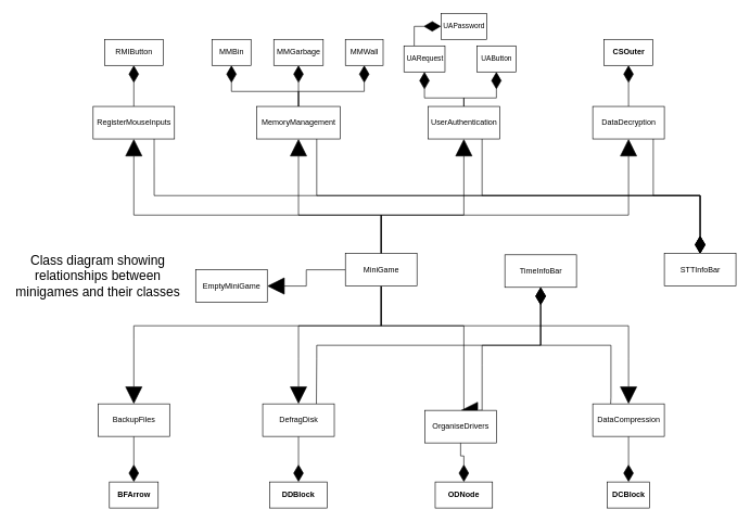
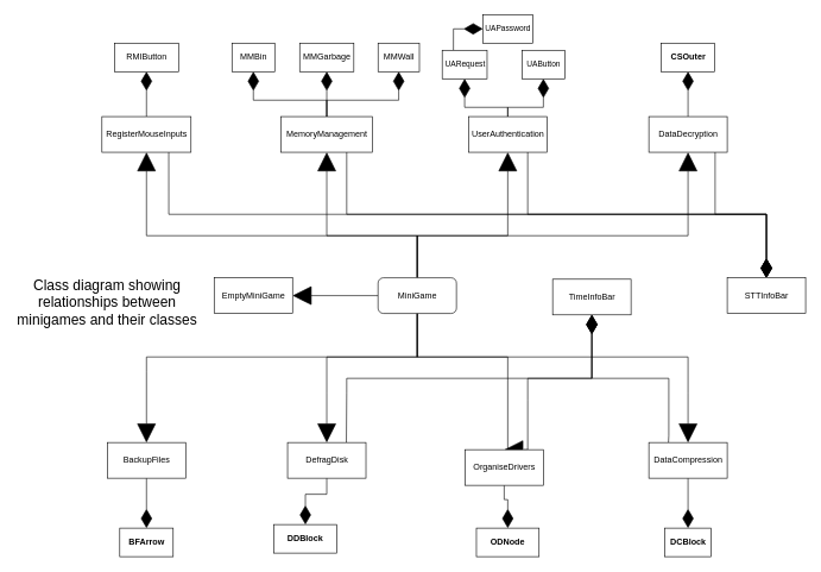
  <mxCell id="0" />
  <mxCell id="1" parent="0" />
  <mxCell id="2" style="edgeStyle=orthogonalEdgeStyle;shape=connector;rounded=0;orthogonalLoop=1;jettySize=auto;html=1;entryX=0.5;entryY=0;entryDx=0;entryDy=0;labelBackgroundColor=default;strokeColor=default;align=center;verticalAlign=middle;fontFamily=Helvetica;fontSize=11;fontColor=default;endArrow=block;endFill=1;endSize=24;exitX=0.5;exitY=1;exitDx=0;exitDy=0;" parent="1" source="30" target="37" edge="1"><mxGeometry relative="1" as="geometry"><Array as="points"><mxPoint x="585" y="500" /><mxPoint x="205" y="500" /><mxPoint x="205" y="520" /></Array></mxGeometry></mxCell>
  <mxCell id="3" style="edgeStyle=orthogonalEdgeStyle;shape=connector;rounded=0;orthogonalLoop=1;jettySize=auto;html=1;entryX=0.5;entryY=0;entryDx=0;entryDy=0;labelBackgroundColor=default;strokeColor=default;align=center;verticalAlign=middle;fontFamily=Helvetica;fontSize=11;fontColor=default;endArrow=block;endFill=1;endSize=24;exitX=0.5;exitY=1;exitDx=0;exitDy=0;" parent="1" source="30" target="36" edge="1"><mxGeometry relative="1" as="geometry"><Array as="points"><mxPoint x="585" y="500" /><mxPoint x="458" y="500" /><mxPoint x="458" y="550" /></Array></mxGeometry></mxCell>
  <mxCell id="4" style="edgeStyle=orthogonalEdgeStyle;shape=connector;rounded=0;orthogonalLoop=1;jettySize=auto;html=1;entryX=0.5;entryY=0;entryDx=0;entryDy=0;labelBackgroundColor=default;strokeColor=default;align=center;verticalAlign=middle;fontFamily=Helvetica;fontSize=11;fontColor=default;endArrow=block;endFill=1;endSize=24;exitX=0.5;exitY=1;exitDx=0;exitDy=0;" parent="1" source="30" target="34" edge="1"><mxGeometry relative="1" as="geometry"><Array as="points"><mxPoint x="585" y="500" /><mxPoint x="965" y="500" /><mxPoint x="965" y="550" /></Array></mxGeometry></mxCell>
  <mxCell id="5" style="edgeStyle=orthogonalEdgeStyle;shape=connector;rounded=0;orthogonalLoop=1;jettySize=auto;html=1;entryX=0.5;entryY=0;entryDx=0;entryDy=0;labelBackgroundColor=default;strokeColor=default;align=center;verticalAlign=middle;fontFamily=Helvetica;fontSize=11;fontColor=default;endArrow=none;endFill=0;endSize=24;startArrow=block;startFill=1;startSize=24;exitX=0.5;exitY=1;exitDx=0;exitDy=0;" parent="1" source="38" target="30" edge="1"><mxGeometry relative="1" as="geometry"><Array as="points"><mxPoint x="205" y="330" /><mxPoint x="585" y="330" /></Array></mxGeometry></mxCell>
  <mxCell id="6" style="edgeStyle=orthogonalEdgeStyle;shape=connector;rounded=0;orthogonalLoop=1;jettySize=auto;html=1;entryX=0.5;entryY=1;entryDx=0;entryDy=0;labelBackgroundColor=default;strokeColor=default;align=center;verticalAlign=middle;fontFamily=Helvetica;fontSize=11;fontColor=default;endArrow=diamondThin;endFill=1;endSize=24;exitX=0.5;exitY=0;exitDx=0;exitDy=0;" parent="1" source="38" target="47" edge="1"><mxGeometry relative="1" as="geometry"><mxPoint x="205" y="90" as="targetPoint" /></mxGeometry></mxCell>
  <mxCell id="7" style="edgeStyle=orthogonalEdgeStyle;shape=connector;rounded=0;orthogonalLoop=1;jettySize=auto;html=1;entryX=0.5;entryY=0;entryDx=0;entryDy=0;labelBackgroundColor=default;strokeColor=default;align=center;verticalAlign=middle;fontFamily=Helvetica;fontSize=11;fontColor=default;startArrow=block;startFill=1;endArrow=none;endFill=0;startSize=24;endSize=24;exitX=0.5;exitY=1;exitDx=0;exitDy=0;" parent="1" source="41" target="30" edge="1"><mxGeometry relative="1" as="geometry"><Array as="points"><mxPoint x="458" y="330" /><mxPoint x="585" y="330" /></Array></mxGeometry></mxCell>
  <mxCell id="8" style="edgeStyle=orthogonalEdgeStyle;shape=connector;rounded=0;orthogonalLoop=1;jettySize=auto;html=1;entryX=0.5;entryY=1;entryDx=0;entryDy=0;labelBackgroundColor=default;strokeColor=default;align=center;verticalAlign=middle;fontFamily=Helvetica;fontSize=11;fontColor=default;endArrow=diamondThin;endFill=1;endSize=24;exitX=0.5;exitY=0;exitDx=0;exitDy=0;" parent="1" source="41" target="49" edge="1"><mxGeometry relative="1" as="geometry"><mxPoint x="458" y="90" as="targetPoint" /></mxGeometry></mxCell>
  <mxCell id="9" style="edgeStyle=orthogonalEdgeStyle;shape=connector;rounded=0;orthogonalLoop=1;jettySize=auto;html=1;entryX=0.5;entryY=0;entryDx=0;entryDy=0;labelBackgroundColor=default;strokeColor=default;align=center;verticalAlign=middle;fontFamily=Helvetica;fontSize=11;fontColor=default;startArrow=block;startFill=1;endArrow=none;endFill=0;startSize=24;endSize=24;exitX=0.5;exitY=1;exitDx=0;exitDy=0;" parent="1" source="44" target="30" edge="1"><mxGeometry relative="1" as="geometry"><Array as="points"><mxPoint x="712" y="330" /><mxPoint x="585" y="330" /></Array></mxGeometry></mxCell>
  <mxCell id="10" style="edgeStyle=orthogonalEdgeStyle;shape=connector;rounded=0;orthogonalLoop=1;jettySize=auto;html=1;entryX=0.5;entryY=0;entryDx=0;entryDy=0;labelBackgroundColor=default;strokeColor=default;align=center;verticalAlign=middle;fontFamily=Helvetica;fontSize=11;fontColor=default;startArrow=block;startFill=1;endArrow=none;endFill=0;startSize=24;endSize=24;exitX=0.5;exitY=1;exitDx=0;exitDy=0;" parent="1" source="45" target="30" edge="1"><mxGeometry relative="1" as="geometry"><Array as="points"><mxPoint x="965" y="330" /><mxPoint x="585" y="330" /></Array></mxGeometry></mxCell>
  <mxCell id="11" style="edgeStyle=orthogonalEdgeStyle;shape=connector;rounded=0;orthogonalLoop=1;jettySize=auto;html=1;entryX=0.5;entryY=1;entryDx=0;entryDy=0;labelBackgroundColor=default;strokeColor=default;align=center;verticalAlign=middle;fontFamily=Helvetica;fontSize=11;fontColor=default;endArrow=diamondThin;endFill=1;endSize=24;exitX=0.5;exitY=0;exitDx=0;exitDy=0;" parent="1" source="45" target="25" edge="1"><mxGeometry relative="1" as="geometry" /></mxCell>
  <mxCell id="12" style="edgeStyle=orthogonalEdgeStyle;shape=connector;rounded=0;orthogonalLoop=1;jettySize=auto;html=1;entryX=0.5;entryY=0;entryDx=0;entryDy=0;labelBackgroundColor=default;strokeColor=default;align=center;verticalAlign=middle;fontFamily=Helvetica;fontSize=11;fontColor=default;endArrow=diamondThin;endFill=1;endSize=24;exitX=0.5;exitY=1;exitDx=0;exitDy=0;" parent="1" source="37" target="21" edge="1"><mxGeometry relative="1" as="geometry" /></mxCell>
  <mxCell id="13" style="edgeStyle=orthogonalEdgeStyle;shape=connector;rounded=0;orthogonalLoop=1;jettySize=auto;html=1;entryX=0.5;entryY=0;entryDx=0;entryDy=0;labelBackgroundColor=default;strokeColor=default;align=center;verticalAlign=middle;fontFamily=Helvetica;fontSize=11;fontColor=default;endArrow=diamondThin;endFill=1;endSize=24;exitX=0.5;exitY=1;exitDx=0;exitDy=0;" parent="1" source="36" target="22" edge="1"><mxGeometry relative="1" as="geometry" /></mxCell>
  <mxCell id="14" style="edgeStyle=orthogonalEdgeStyle;shape=connector;rounded=0;orthogonalLoop=1;jettySize=auto;html=1;entryX=0.5;entryY=0;entryDx=0;entryDy=0;labelBackgroundColor=default;strokeColor=default;align=center;verticalAlign=middle;fontFamily=Helvetica;fontSize=11;fontColor=default;endArrow=diamondThin;endFill=1;endSize=24;exitX=0.5;exitY=1;exitDx=0;exitDy=0;" parent="1" source="35" target="23" edge="1"><mxGeometry relative="1" as="geometry" /></mxCell>
  <mxCell id="15" style="edgeStyle=orthogonalEdgeStyle;shape=connector;rounded=0;orthogonalLoop=1;jettySize=auto;html=1;entryX=0.5;entryY=0;entryDx=0;entryDy=0;labelBackgroundColor=default;strokeColor=default;align=center;verticalAlign=middle;fontFamily=Helvetica;fontSize=11;fontColor=default;endArrow=diamondThin;endFill=1;endSize=24;exitX=0.5;exitY=1;exitDx=0;exitDy=0;" parent="1" source="34" target="24" edge="1"><mxGeometry relative="1" as="geometry" /></mxCell>
  <mxCell id="16" style="edgeStyle=orthogonalEdgeStyle;html=1;entryX=0;entryY=0.5;entryDx=0;entryDy=0;endArrow=none;rounded=0;endFill=0;endSize=24;startArrow=block;startFill=1;startSize=24;exitX=1;exitY=0.5;exitDx=0;exitDy=0;" parent="1" source="29" target="30" edge="1"><mxGeometry relative="1" as="geometry" /></mxCell>
  <mxCell id="17" style="edgeStyle=orthogonalEdgeStyle;shape=connector;rounded=0;orthogonalLoop=1;jettySize=auto;html=1;exitX=0.5;exitY=0;exitDx=0;exitDy=0;labelBackgroundColor=default;strokeColor=default;align=center;verticalAlign=middle;fontFamily=Helvetica;fontSize=11;fontColor=default;endArrow=none;endFill=0;endSize=24;entryX=0.75;entryY=1;entryDx=0;entryDy=0;startSize=24;startArrow=diamondThin;startFill=1;" parent="1" source="33" target="38" edge="1"><mxGeometry relative="1" as="geometry"><Array as="points"><mxPoint x="1075" y="300" /><mxPoint x="236" y="300" /></Array></mxGeometry></mxCell>
  <mxCell id="18" style="edgeStyle=orthogonalEdgeStyle;shape=connector;rounded=0;orthogonalLoop=1;jettySize=auto;html=1;entryX=0.75;entryY=0;entryDx=0;entryDy=0;labelBackgroundColor=default;strokeColor=default;align=center;verticalAlign=middle;fontFamily=Helvetica;fontSize=11;fontColor=default;startArrow=diamondThin;startFill=1;endArrow=none;endFill=0;startSize=24;endSize=24;exitX=0.5;exitY=1;exitDx=0;exitDy=0;" parent="1" source="32" target="35" edge="1"><mxGeometry relative="1" as="geometry"><Array as="points"><mxPoint x="830" y="530" /><mxPoint x="740" y="530" /><mxPoint x="740" y="560" /><mxPoint x="740" y="560" /></Array></mxGeometry></mxCell>
  <mxCell id="19" style="edgeStyle=orthogonalEdgeStyle;shape=connector;rounded=0;orthogonalLoop=1;jettySize=auto;html=1;entryX=0.25;entryY=0;entryDx=0;entryDy=0;labelBackgroundColor=default;strokeColor=default;align=center;verticalAlign=middle;fontFamily=Helvetica;fontSize=11;fontColor=default;startArrow=diamondThin;startFill=1;endArrow=none;endFill=0;startSize=24;endSize=24;exitX=0.5;exitY=1;exitDx=0;exitDy=0;" parent="1" source="32" target="34" edge="1"><mxGeometry relative="1" as="geometry"><Array as="points"><mxPoint x="830" y="530" /><mxPoint x="938" y="530" /><mxPoint x="938" y="610" /></Array></mxGeometry></mxCell>
  <mxCell id="20" style="edgeStyle=orthogonalEdgeStyle;shape=connector;rounded=0;orthogonalLoop=1;jettySize=auto;html=1;entryX=0.5;entryY=0;entryDx=0;entryDy=0;labelBackgroundColor=default;strokeColor=default;align=center;verticalAlign=middle;fontFamily=Helvetica;fontSize=11;fontColor=default;endArrow=block;endFill=1;endSize=24;exitX=0.5;exitY=1;exitDx=0;exitDy=0;" parent="1" source="30" target="35" edge="1"><mxGeometry relative="1" as="geometry"><Array as="points"><mxPoint x="585" y="500" /><mxPoint x="712" y="500" /></Array></mxGeometry></mxCell>
  <mxCell id="21" value="BFArrow" style="whiteSpace=wrap;html=1;verticalAlign=middle;fontStyle=1;startSize=26;" parent="1" vertex="1"><mxGeometry x="167.5" y="740" width="75" height="40" as="geometry" /></mxCell>
- <mxCell id="22" value="DDBlock" style="whiteSpace=wrap;html=1;verticalAlign=middle;fontStyle=1;startSize=26;" parent="1" vertex="1"><mxGeometry x="414" y="740" width="88" height="40" as="geometry" /></mxCell>
+ <mxCell id="22" value="DDBlock" style="whiteSpace=wrap;html=1;verticalAlign=middle;fontStyle=1;startSize=26;" parent="1" vertex="1"><mxGeometry x="384" y="735" width="88" height="40" as="geometry" /></mxCell>
  <mxCell id="23" value="ODNode" style="whiteSpace=wrap;html=1;verticalAlign=middle;fontStyle=1;startSize=26;" parent="1" vertex="1"><mxGeometry x="668" y="740" width="88" height="40" as="geometry" /></mxCell>
  <mxCell id="24" value="DCBlock" style="whiteSpace=wrap;html=1;verticalAlign=middle;fontStyle=1;startSize=26;" parent="1" vertex="1"><mxGeometry x="932.5" y="740" width="65" height="40" as="geometry" /></mxCell>
  <mxCell id="25" value="CSOuter" style="whiteSpace=wrap;html=1;verticalAlign=middle;fontStyle=1;startSize=26;align=center;" parent="1" vertex="1"><mxGeometry x="927.5" y="60" width="75" height="40" as="geometry" /></mxCell>
  <mxCell id="26" style="edgeStyle=orthogonalEdgeStyle;shape=connector;rounded=0;orthogonalLoop=1;jettySize=auto;html=1;entryX=0.75;entryY=1;entryDx=0;entryDy=0;labelBackgroundColor=default;strokeColor=default;align=center;verticalAlign=middle;fontFamily=Helvetica;fontSize=11;fontColor=default;startArrow=diamondThin;startFill=1;endArrow=none;endFill=0;startSize=24;endSize=24;exitX=0.5;exitY=0;exitDx=0;exitDy=0;" parent="1" source="33" target="41" edge="1"><mxGeometry relative="1" as="geometry"><Array as="points"><mxPoint x="1075" y="300" /><mxPoint x="486" y="300" /><mxPoint x="486" y="180" /></Array></mxGeometry></mxCell>
  <mxCell id="27" style="edgeStyle=orthogonalEdgeStyle;shape=connector;rounded=0;orthogonalLoop=1;jettySize=auto;html=1;entryX=0.75;entryY=1;entryDx=0;entryDy=0;labelBackgroundColor=default;strokeColor=default;align=center;verticalAlign=middle;fontFamily=Helvetica;fontSize=11;fontColor=default;startArrow=diamondThin;startFill=1;endArrow=none;endFill=0;startSize=24;endSize=24;exitX=0.5;exitY=0;exitDx=0;exitDy=0;" parent="1" source="33" target="44" edge="1"><mxGeometry relative="1" as="geometry"><Array as="points"><mxPoint x="1075" y="300" /><mxPoint x="740" y="300" /><mxPoint x="740" y="200" /></Array></mxGeometry></mxCell>
  <mxCell id="28" style="edgeStyle=orthogonalEdgeStyle;shape=connector;rounded=0;orthogonalLoop=1;jettySize=auto;html=1;entryX=0.75;entryY=1;entryDx=0;entryDy=0;labelBackgroundColor=default;strokeColor=default;align=center;verticalAlign=middle;fontFamily=Helvetica;fontSize=11;fontColor=default;startArrow=diamondThin;startFill=1;endArrow=none;endFill=0;startSize=24;endSize=24;exitX=0.5;exitY=0;exitDx=0;exitDy=0;" parent="1" source="33" target="45" edge="1"><mxGeometry relative="1" as="geometry"><Array as="points"><mxPoint x="1075" y="300" /><mxPoint x="1003" y="300" /><mxPoint x="1003" y="180" /></Array></mxGeometry></mxCell>
- <mxCell id="29" value="EmptyMiniGame" style="html=1;" parent="1" vertex="1"><mxGeometry x="300" y="414" width="110" height="50" as="geometry" /></mxCell>
- <mxCell id="30" value="MiniGame" style="html=1;" parent="1" vertex="1"><mxGeometry x="530" y="389" width="110" height="50" as="geometry" /></mxCell>
+ <mxCell id="29" value="EmptyMiniGame" style="html=1;" parent="1" vertex="1"><mxGeometry x="300" y="389" width="110" height="50" as="geometry" /></mxCell>
+ <mxCell id="30" value="MiniGame" style="html=1;rounded=1;" parent="1" vertex="1"><mxGeometry x="530" y="389" width="110" height="50" as="geometry" /></mxCell>
  <mxCell id="31" style="edgeStyle=orthogonalEdgeStyle;html=1;entryX=0.75;entryY=0;entryDx=0;entryDy=0;endArrow=none;rounded=0;startArrow=diamondThin;startFill=1;endFill=0;startSize=24;endSize=24;" parent="1" source="32" target="36" edge="1"><mxGeometry relative="1" as="geometry"><Array as="points"><mxPoint x="830" y="530" /><mxPoint x="486" y="530" /><mxPoint x="486" y="550" /></Array></mxGeometry></mxCell>
  <mxCell id="32" value="TimeInfoBar" style="html=1;" parent="1" vertex="1"><mxGeometry x="775" y="391" width="110" height="50" as="geometry" /></mxCell>
  <mxCell id="33" value="STTInfoBar" style="html=1;" parent="1" vertex="1"><mxGeometry x="1020" y="389" width="110" height="50" as="geometry" /></mxCell>
  <mxCell id="34" value="DataCompression" style="html=1;" parent="1" vertex="1"><mxGeometry x="910" y="620" width="110" height="50" as="geometry" /></mxCell>
  <mxCell id="35" value="OrganiseDrivers" style="html=1;" parent="1" vertex="1"><mxGeometry x="652" y="630" width="110" height="50" as="geometry" /></mxCell>
  <mxCell id="36" value="DefragDisk" style="html=1;" parent="1" vertex="1"><mxGeometry x="403" y="620" width="110" height="50" as="geometry" /></mxCell>
  <mxCell id="37" value="BackupFiles" style="html=1;" parent="1" vertex="1"><mxGeometry x="150" y="620" width="110" height="50" as="geometry" /></mxCell>
  <mxCell id="38" value="RegisterMouseInputs" style="html=1;" parent="1" vertex="1"><mxGeometry x="142.5" y="163" width="125" height="50" as="geometry" /></mxCell>
  <mxCell id="39" style="edgeStyle=orthogonalEdgeStyle;html=1;entryX=0.5;entryY=1;entryDx=0;entryDy=0;endArrow=diamondThin;rounded=0;endFill=1;endSize=24;exitX=0.5;exitY=0;exitDx=0;exitDy=0;" edge="1" parent="1" source="41" target="48"><mxGeometry relative="1" as="geometry"><Array as="points"><mxPoint x="458" y="140" /><mxPoint x="355" y="140" /></Array></mxGeometry></mxCell>
  <mxCell id="40" style="edgeStyle=orthogonalEdgeStyle;shape=connector;rounded=0;html=1;entryX=0.5;entryY=1;entryDx=0;entryDy=0;labelBackgroundColor=default;strokeColor=default;fontFamily=Helvetica;fontSize=11;fontColor=default;endArrow=diamondThin;endFill=1;endSize=24;" edge="1" parent="1" source="41" target="50"><mxGeometry relative="1" as="geometry"><Array as="points"><mxPoint x="458" y="140" /><mxPoint x="559" y="140" /></Array></mxGeometry></mxCell>
  <mxCell id="41" value="MemoryManagement" style="html=1;" parent="1" vertex="1"><mxGeometry x="394" y="163" width="128" height="50" as="geometry" /></mxCell>
  <mxCell id="42" style="edgeStyle=orthogonalEdgeStyle;shape=connector;rounded=0;html=1;entryX=0.5;entryY=1;entryDx=0;entryDy=0;labelBackgroundColor=default;strokeColor=default;fontFamily=Helvetica;fontSize=11;fontColor=default;endArrow=diamondThin;endFill=1;endSize=24;" edge="1" parent="1" source="44" target="52"><mxGeometry relative="1" as="geometry"><Array as="points"><mxPoint x="712" y="150" /><mxPoint x="651" y="150" /></Array></mxGeometry></mxCell>
  <mxCell id="43" style="edgeStyle=orthogonalEdgeStyle;shape=connector;rounded=0;html=1;entryX=0.5;entryY=1;entryDx=0;entryDy=0;labelBackgroundColor=default;strokeColor=default;fontFamily=Helvetica;fontSize=11;fontColor=default;endArrow=diamondThin;endFill=1;endSize=24;" edge="1" parent="1" source="44" target="54"><mxGeometry relative="1" as="geometry"><Array as="points"><mxPoint x="712" y="150" /><mxPoint x="762" y="150" /></Array></mxGeometry></mxCell>
  <mxCell id="44" value="UserAuthentication" style="html=1;" parent="1" vertex="1"><mxGeometry x="657" y="163" width="110" height="50" as="geometry" /></mxCell>
  <mxCell id="45" value="DataDecryption" style="html=1;" parent="1" vertex="1"><mxGeometry x="910" y="163" width="110" height="50" as="geometry" /></mxCell>
  <mxCell id="46" value="&lt;font style=&quot;font-size: 20px;&quot;&gt;Class diagram showing relationships between minigames and their classes&lt;/font&gt;" style="text;html=1;strokeColor=none;fillColor=none;align=center;verticalAlign=middle;whiteSpace=wrap;rounded=0;" parent="1" vertex="1"><mxGeometry x="20" y="373" width="260" height="100.5" as="geometry" /></mxCell>
  <mxCell id="47" value="RMIButton" style="html=1;" vertex="1" parent="1"><mxGeometry x="160" y="60" width="90" height="40" as="geometry" /></mxCell>
  <mxCell id="48" value="MMBin" style="html=1;" vertex="1" parent="1"><mxGeometry x="325" y="60" width="60" height="40" as="geometry" /></mxCell>
  <mxCell id="49" value="MMGarbage" style="html=1;" vertex="1" parent="1"><mxGeometry x="420" y="60" width="76" height="40" as="geometry" /></mxCell>
  <mxCell id="50" value="MMWall" style="html=1;" vertex="1" parent="1"><mxGeometry x="530" y="60" width="58" height="40" as="geometry" /></mxCell>
  <mxCell id="51" style="edgeStyle=orthogonalEdgeStyle;shape=connector;rounded=0;html=1;exitX=0.25;exitY=0;exitDx=0;exitDy=0;entryX=0;entryY=0.5;entryDx=0;entryDy=0;labelBackgroundColor=default;strokeColor=default;fontFamily=Helvetica;fontSize=11;fontColor=default;endArrow=diamondThin;endFill=1;endSize=24;" edge="1" parent="1" source="52" target="53"><mxGeometry relative="1" as="geometry" /></mxCell>
  <mxCell id="52" value="UARequest" style="html=1;fontFamily=Helvetica;fontSize=11;fontColor=default;" vertex="1" parent="1"><mxGeometry x="620" y="70" width="63" height="40" as="geometry" /></mxCell>
  <mxCell id="53" value="UAPassword" style="html=1;fontFamily=Helvetica;fontSize=11;fontColor=default;" vertex="1" parent="1"><mxGeometry x="677" y="20" width="70" height="40" as="geometry" /></mxCell>
  <mxCell id="54" value="UAButton" style="html=1;fontFamily=Helvetica;fontSize=11;fontColor=default;" vertex="1" parent="1"><mxGeometry x="732" y="70" width="60" height="40" as="geometry" /></mxCell>
